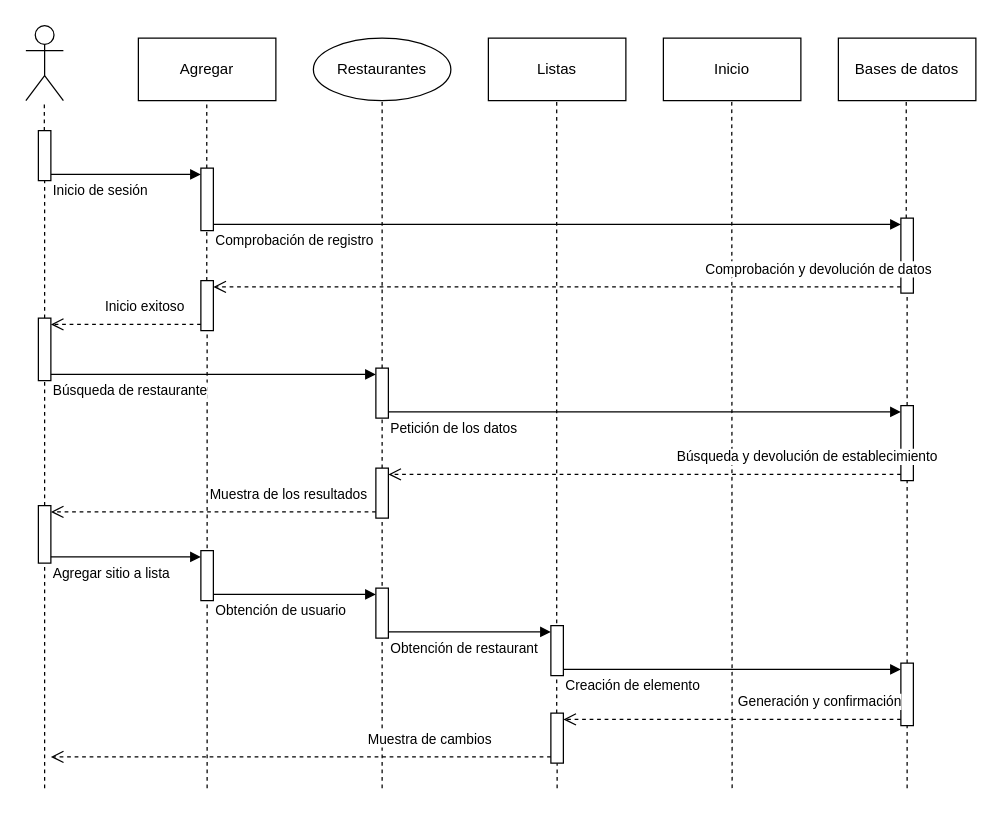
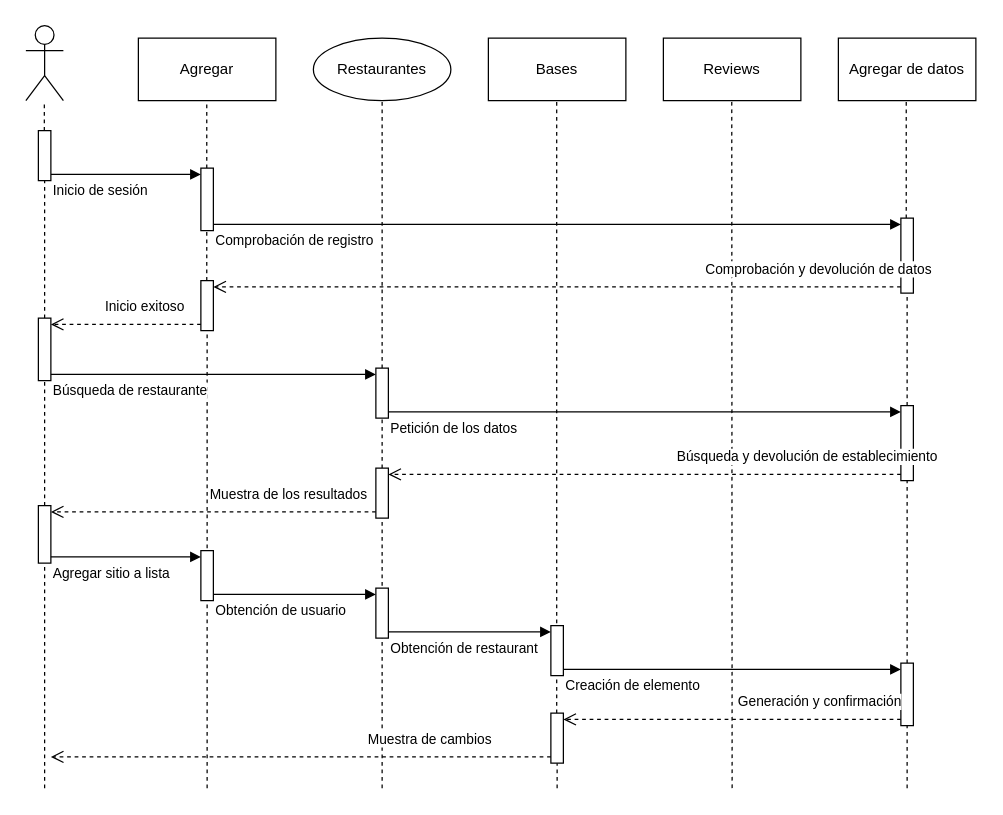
  <mxCell id="0" />
  <mxCell id="1" parent="0" />
  <mxCell id="2" value="Restaurantes" style="ellipse;html=1;whiteSpace=wrap;" vertex="1" parent="1"><mxGeometry x="250" y="30" width="110" height="50" as="geometry" /></mxCell>
- <mxCell id="3" value="Inicio" style="html=1;whiteSpace=wrap;" vertex="1" parent="1"><mxGeometry x="530" y="30" width="110" height="50" as="geometry" /></mxCell>
- <mxCell id="4" value="Listas" style="html=1;whiteSpace=wrap;" vertex="1" parent="1"><mxGeometry x="390" y="30" width="110" height="50" as="geometry" /></mxCell>
+ <mxCell id="3" value="Reviews" style="html=1;whiteSpace=wrap;" vertex="1" parent="1"><mxGeometry x="530" y="30" width="110" height="50" as="geometry" /></mxCell>
+ <mxCell id="4" value="Bases" style="html=1;whiteSpace=wrap;" vertex="1" parent="1"><mxGeometry x="390" y="30" width="110" height="50" as="geometry" /></mxCell>
  <mxCell id="5" value="" style="shape=umlActor;verticalLabelPosition=bottom;verticalAlign=top;html=1;" vertex="1" parent="1"><mxGeometry x="20" y="20" width="30" height="60" as="geometry" /></mxCell>
- <mxCell id="6" value="Bases de datos" style="html=1;whiteSpace=wrap;" vertex="1" parent="1"><mxGeometry x="670" y="30" width="110" height="50" as="geometry" /></mxCell>
+ <mxCell id="6" value="Agregar de datos" style="html=1;whiteSpace=wrap;" vertex="1" parent="1"><mxGeometry x="670" y="30" width="110" height="50" as="geometry" /></mxCell>
  <mxCell id="7" value="Inicio de sesión" style="endArrow=block;endFill=1;html=1;edgeStyle=orthogonalEdgeStyle;align=left;verticalAlign=top;rounded=0;exitX=1;exitY=1;exitDx=0;exitDy=-5;exitPerimeter=0;entryX=0;entryY=0;entryDx=0;entryDy=5;entryPerimeter=0;" edge="1" parent="1" source="14" target="38"><mxGeometry x="-1" relative="1" as="geometry"><mxPoint x="40" y="104" as="sourcePoint" /><mxPoint x="155" y="109" as="targetPoint" /></mxGeometry></mxCell>
  <mxCell id="8" value="" style="endArrow=none;dashed=1;html=1;rounded=0;entryX=0.5;entryY=1;entryDx=0;entryDy=0;" edge="1" parent="1" source="28" target="2"><mxGeometry width="50" height="50" relative="1" as="geometry"><mxPoint x="305" y="500" as="sourcePoint" /><mxPoint x="240" y="170" as="targetPoint" /></mxGeometry></mxCell>
  <mxCell id="9" value="" style="endArrow=none;dashed=1;html=1;rounded=0;entryX=0.5;entryY=1;entryDx=0;entryDy=0;" edge="1" parent="1" source="50"><mxGeometry width="50" height="50" relative="1" as="geometry"><mxPoint x="445" y="710" as="sourcePoint" /><mxPoint x="444.66" y="80" as="targetPoint" /></mxGeometry></mxCell>
  <mxCell id="10" value="" style="endArrow=none;dashed=1;html=1;rounded=0;entryX=0.5;entryY=1;entryDx=0;entryDy=0;" edge="1" parent="1"><mxGeometry width="50" height="50" relative="1" as="geometry"><mxPoint x="585" y="630" as="sourcePoint" /><mxPoint x="584.71" y="80" as="targetPoint" /></mxGeometry></mxCell>
  <mxCell id="11" value="" style="endArrow=none;dashed=1;html=1;rounded=0;entryX=0.5;entryY=1;entryDx=0;entryDy=0;" edge="1" parent="1" source="20"><mxGeometry width="50" height="50" relative="1" as="geometry"><mxPoint x="724.29" y="500" as="sourcePoint" /><mxPoint x="724.29" y="80" as="targetPoint" /></mxGeometry></mxCell>
  <mxCell id="12" value="" style="endArrow=none;dashed=1;html=1;rounded=0;entryX=0.5;entryY=1;entryDx=0;entryDy=0;" edge="1" parent="1" source="14"><mxGeometry width="50" height="50" relative="1" as="geometry"><mxPoint x="34.76" y="500" as="sourcePoint" /><mxPoint x="34.76" y="80" as="targetPoint" /></mxGeometry></mxCell>
  <mxCell id="13" value="" style="endArrow=none;dashed=1;html=1;rounded=0;entryX=0.5;entryY=1;entryDx=0;entryDy=0;" edge="1" parent="1" source="25" target="14"><mxGeometry width="50" height="50" relative="1" as="geometry"><mxPoint x="34.76" y="474" as="sourcePoint" /><mxPoint x="34.76" y="54" as="targetPoint" /></mxGeometry></mxCell>
  <mxCell id="14" value="" style="html=1;points=[[0,0,0,0,5],[0,1,0,0,-5],[1,0,0,0,5],[1,1,0,0,-5]];perimeter=orthogonalPerimeter;outlineConnect=0;targetShapes=umlLifeline;portConstraint=eastwest;newEdgeStyle={&quot;curved&quot;:0,&quot;rounded&quot;:0};" vertex="1" parent="1"><mxGeometry x="30" y="104" width="10" height="40" as="geometry" /></mxCell>
  <mxCell id="15" value="Agregar" style="html=1;whiteSpace=wrap;" vertex="1" parent="1"><mxGeometry x="110" y="30" width="110" height="50" as="geometry" /></mxCell>
  <mxCell id="16" value="" style="endArrow=none;dashed=1;html=1;rounded=0;entryX=0.5;entryY=1;entryDx=0;entryDy=0;" edge="1" parent="1" source="18"><mxGeometry width="50" height="50" relative="1" as="geometry"><mxPoint x="164.71" y="500" as="sourcePoint" /><mxPoint x="164.71" y="80" as="targetPoint" /></mxGeometry></mxCell>
  <mxCell id="17" value="" style="endArrow=none;dashed=1;html=1;rounded=0;entryX=0.5;entryY=1;entryDx=0;entryDy=0;" edge="1" parent="1" target="18"><mxGeometry width="50" height="50" relative="1" as="geometry"><mxPoint x="165" y="630" as="sourcePoint" /><mxPoint x="164.71" y="54" as="targetPoint" /></mxGeometry></mxCell>
  <mxCell id="18" value="" style="html=1;points=[[0,0,0,0,5],[0,1,0,0,-5],[1,0,0,0,5],[1,1,0,0,-5]];perimeter=orthogonalPerimeter;outlineConnect=0;targetShapes=umlLifeline;portConstraint=eastwest;newEdgeStyle={&quot;curved&quot;:0,&quot;rounded&quot;:0};" vertex="1" parent="1"><mxGeometry x="160" y="224" width="10" height="40" as="geometry" /></mxCell>
  <mxCell id="19" value="" style="endArrow=none;dashed=1;html=1;rounded=0;entryX=0.5;entryY=1;entryDx=0;entryDy=0;" edge="1" parent="1" source="31" target="20"><mxGeometry width="50" height="50" relative="1" as="geometry"><mxPoint x="724.29" y="474" as="sourcePoint" /><mxPoint x="724.29" y="54" as="targetPoint" /></mxGeometry></mxCell>
  <mxCell id="20" value="" style="html=1;points=[[0,0,0,0,5],[0,1,0,0,-5],[1,0,0,0,5],[1,1,0,0,-5]];perimeter=orthogonalPerimeter;outlineConnect=0;targetShapes=umlLifeline;portConstraint=eastwest;newEdgeStyle={&quot;curved&quot;:0,&quot;rounded&quot;:0};" vertex="1" parent="1"><mxGeometry x="720" y="174" width="10" height="60" as="geometry" /></mxCell>
  <mxCell id="21" value="Comprobación de registro" style="endArrow=block;endFill=1;html=1;edgeStyle=orthogonalEdgeStyle;align=left;verticalAlign=top;rounded=0;entryX=0;entryY=0;entryDx=0;entryDy=5;entryPerimeter=0;exitX=1;exitY=1;exitDx=0;exitDy=-5;exitPerimeter=0;" edge="1" parent="1" source="38" target="20"><mxGeometry x="-1" relative="1" as="geometry"><mxPoint x="185" y="109" as="sourcePoint" /><mxPoint x="290" y="104" as="targetPoint" /></mxGeometry></mxCell>
  <mxCell id="22" value="Comprobación y devolución de datos" style="html=1;verticalAlign=bottom;endArrow=open;dashed=1;endSize=8;curved=0;rounded=0;exitX=0;exitY=1;exitDx=0;exitDy=-5;exitPerimeter=0;" edge="1" parent="1" source="20" target="18"><mxGeometry x="-0.759" y="-5" relative="1" as="geometry"><mxPoint x="485" y="204" as="sourcePoint" /><mxPoint x="405" y="204" as="targetPoint" /><mxPoint as="offset" /></mxGeometry></mxCell>
  <mxCell id="23" value="Inicio exitoso" style="html=1;verticalAlign=bottom;endArrow=open;dashed=1;endSize=8;curved=0;rounded=0;entryX=1;entryY=0;entryDx=0;entryDy=5;entryPerimeter=0;exitX=0;exitY=1;exitDx=0;exitDy=-5;exitPerimeter=0;" edge="1" parent="1" source="18" target="25"><mxGeometry x="-0.25" y="-5" relative="1" as="geometry"><mxPoint x="155" y="223.17" as="sourcePoint" /><mxPoint x="75" y="223.17" as="targetPoint" /><mxPoint as="offset" /></mxGeometry></mxCell>
  <mxCell id="24" value="" style="endArrow=none;dashed=1;html=1;rounded=0;entryX=0.5;entryY=1;entryDx=0;entryDy=0;" edge="1" parent="1" source="35" target="25"><mxGeometry width="50" height="50" relative="1" as="geometry"><mxPoint x="34.76" y="474" as="sourcePoint" /><mxPoint x="35" y="194" as="targetPoint" /></mxGeometry></mxCell>
  <mxCell id="25" value="" style="html=1;points=[[0,0,0,0,5],[0,1,0,0,-5],[1,0,0,0,5],[1,1,0,0,-5]];perimeter=orthogonalPerimeter;outlineConnect=0;targetShapes=umlLifeline;portConstraint=eastwest;newEdgeStyle={&quot;curved&quot;:0,&quot;rounded&quot;:0};" vertex="1" parent="1"><mxGeometry x="30" y="254" width="10" height="50" as="geometry" /></mxCell>
  <mxCell id="26" value="Búsqueda de restaurante" style="endArrow=block;endFill=1;html=1;edgeStyle=orthogonalEdgeStyle;align=left;verticalAlign=top;rounded=0;exitX=1;exitY=1;exitDx=0;exitDy=-5;exitPerimeter=0;entryX=0;entryY=0;entryDx=0;entryDy=5;entryPerimeter=0;" edge="1" parent="1" source="25" target="28"><mxGeometry x="-1" relative="1" as="geometry"><mxPoint x="55" y="254" as="sourcePoint" /><mxPoint x="155" y="239" as="targetPoint" /></mxGeometry></mxCell>
  <mxCell id="27" value="" style="endArrow=none;dashed=1;html=1;rounded=0;entryX=0.5;entryY=1;entryDx=0;entryDy=0;" edge="1" parent="1" source="37" target="28"><mxGeometry width="50" height="50" relative="1" as="geometry"><mxPoint x="305" y="474" as="sourcePoint" /><mxPoint x="305" y="54" as="targetPoint" /></mxGeometry></mxCell>
  <mxCell id="28" value="" style="html=1;points=[[0,0,0,0,5],[0,1,0,0,-5],[1,0,0,0,5],[1,1,0,0,-5]];perimeter=orthogonalPerimeter;outlineConnect=0;targetShapes=umlLifeline;portConstraint=eastwest;newEdgeStyle={&quot;curved&quot;:0,&quot;rounded&quot;:0};" vertex="1" parent="1"><mxGeometry x="300" y="294" width="10" height="40" as="geometry" /></mxCell>
  <mxCell id="29" value="Petición de los datos" style="endArrow=block;endFill=1;html=1;edgeStyle=orthogonalEdgeStyle;align=left;verticalAlign=top;rounded=0;exitX=1;exitY=1;exitDx=0;exitDy=-5;exitPerimeter=0;entryX=0;entryY=0;entryDx=0;entryDy=5;entryPerimeter=0;" edge="1" parent="1" source="28" target="31"><mxGeometry x="-1" relative="1" as="geometry"><mxPoint x="515" y="274" as="sourcePoint" /><mxPoint x="795" y="274" as="targetPoint" /></mxGeometry></mxCell>
  <mxCell id="30" value="" style="endArrow=none;dashed=1;html=1;rounded=0;entryX=0.5;entryY=1;entryDx=0;entryDy=0;" edge="1" parent="1" source="47" target="31"><mxGeometry width="50" height="50" relative="1" as="geometry"><mxPoint x="725" y="710" as="sourcePoint" /><mxPoint x="725" y="194" as="targetPoint" /></mxGeometry></mxCell>
  <mxCell id="31" value="" style="html=1;points=[[0,0,0,0,5],[0,1,0,0,-5],[1,0,0,0,5],[1,1,0,0,-5]];perimeter=orthogonalPerimeter;outlineConnect=0;targetShapes=umlLifeline;portConstraint=eastwest;newEdgeStyle={&quot;curved&quot;:0,&quot;rounded&quot;:0};" vertex="1" parent="1"><mxGeometry x="720" y="324" width="10" height="60" as="geometry" /></mxCell>
  <mxCell id="32" value="Búsqueda y devolución de establecimiento" style="html=1;verticalAlign=bottom;endArrow=open;dashed=1;endSize=8;curved=0;rounded=0;exitX=0;exitY=1;exitDx=0;exitDy=-5;exitPerimeter=0;entryX=1;entryY=0;entryDx=0;entryDy=5;entryPerimeter=0;" edge="1" parent="1" source="31" target="37"><mxGeometry x="-0.635" y="-5" relative="1" as="geometry"><mxPoint x="970" y="199" as="sourcePoint" /><mxPoint x="180" y="199" as="targetPoint" /><mxPoint as="offset" /></mxGeometry></mxCell>
  <mxCell id="33" value="Muestra de los resultados" style="html=1;verticalAlign=bottom;endArrow=open;dashed=1;endSize=8;curved=0;rounded=0;entryX=1;entryY=0;entryDx=0;entryDy=5;entryPerimeter=0;exitX=0;exitY=1;exitDx=0;exitDy=-5;exitPerimeter=0;" edge="1" parent="1" source="37" target="35"><mxGeometry x="-0.464" y="-5" relative="1" as="geometry"><mxPoint x="980" y="209" as="sourcePoint" /><mxPoint x="95" y="314" as="targetPoint" /><mxPoint as="offset" /></mxGeometry></mxCell>
  <mxCell id="34" value="" style="endArrow=none;dashed=1;html=1;rounded=0;entryX=0.5;entryY=1;entryDx=0;entryDy=0;" edge="1" parent="1" target="35"><mxGeometry width="50" height="50" relative="1" as="geometry"><mxPoint x="35" y="630" as="sourcePoint" /><mxPoint x="35" y="324" as="targetPoint" /></mxGeometry></mxCell>
  <mxCell id="35" value="" style="html=1;points=[[0,0,0,0,5],[0,1,0,0,-5],[1,0,0,0,5],[1,1,0,0,-5]];perimeter=orthogonalPerimeter;outlineConnect=0;targetShapes=umlLifeline;portConstraint=eastwest;newEdgeStyle={&quot;curved&quot;:0,&quot;rounded&quot;:0};" vertex="1" parent="1"><mxGeometry x="30" y="404" width="10" height="46" as="geometry" /></mxCell>
  <mxCell id="36" value="" style="endArrow=none;dashed=1;html=1;rounded=0;entryX=0.5;entryY=1;entryDx=0;entryDy=0;" edge="1" parent="1" target="37"><mxGeometry width="50" height="50" relative="1" as="geometry"><mxPoint x="305" y="630" as="sourcePoint" /><mxPoint x="305" y="324" as="targetPoint" /></mxGeometry></mxCell>
  <mxCell id="37" value="" style="html=1;points=[[0,0,0,0,5],[0,1,0,0,-5],[1,0,0,0,5],[1,1,0,0,-5]];perimeter=orthogonalPerimeter;outlineConnect=0;targetShapes=umlLifeline;portConstraint=eastwest;newEdgeStyle={&quot;curved&quot;:0,&quot;rounded&quot;:0};" vertex="1" parent="1"><mxGeometry x="300" y="374" width="10" height="40" as="geometry" /></mxCell>
  <mxCell id="38" value="" style="html=1;points=[[0,0,0,0,5],[0,1,0,0,-5],[1,0,0,0,5],[1,1,0,0,-5]];perimeter=orthogonalPerimeter;outlineConnect=0;targetShapes=umlLifeline;portConstraint=eastwest;newEdgeStyle={&quot;curved&quot;:0,&quot;rounded&quot;:0};" vertex="1" parent="1"><mxGeometry x="160" y="134" width="10" height="50" as="geometry" /></mxCell>
  <mxCell id="39" value="Agregar sitio a lista" style="endArrow=block;endFill=1;html=1;edgeStyle=orthogonalEdgeStyle;align=left;verticalAlign=top;rounded=0;exitX=1;exitY=1;exitDx=0;exitDy=-5;exitPerimeter=0;entryX=0;entryY=0;entryDx=0;entryDy=5;entryPerimeter=0;" edge="1" parent="1" source="35" target="40"><mxGeometry x="-1" relative="1" as="geometry"><mxPoint x="50" y="460" as="sourcePoint" /><mxPoint x="155" y="445" as="targetPoint" /></mxGeometry></mxCell>
  <mxCell id="40" value="" style="html=1;points=[[0,0,0,0,5],[0,1,0,0,-5],[1,0,0,0,5],[1,1,0,0,-5]];perimeter=orthogonalPerimeter;outlineConnect=0;targetShapes=umlLifeline;portConstraint=eastwest;newEdgeStyle={&quot;curved&quot;:0,&quot;rounded&quot;:0};" vertex="1" parent="1"><mxGeometry x="160" y="440" width="10" height="40" as="geometry" /></mxCell>
  <mxCell id="41" value="" style="html=1;points=[[0,0,0,0,5],[0,1,0,0,-5],[1,0,0,0,5],[1,1,0,0,-5]];perimeter=orthogonalPerimeter;outlineConnect=0;targetShapes=umlLifeline;portConstraint=eastwest;newEdgeStyle={&quot;curved&quot;:0,&quot;rounded&quot;:0};" vertex="1" parent="1"><mxGeometry x="300" y="470" width="10" height="40" as="geometry" /></mxCell>
  <mxCell id="42" value="Obtención de usuario" style="endArrow=block;endFill=1;html=1;edgeStyle=orthogonalEdgeStyle;align=left;verticalAlign=top;rounded=0;exitX=1;exitY=1;exitDx=0;exitDy=-5;exitPerimeter=0;entryX=0;entryY=0;entryDx=0;entryDy=5;entryPerimeter=0;" edge="1" parent="1" source="40" target="41"><mxGeometry x="-1" relative="1" as="geometry"><mxPoint x="50" y="455" as="sourcePoint" /><mxPoint x="315" y="475" as="targetPoint" /></mxGeometry></mxCell>
  <mxCell id="43" value="Obtención de restaurant&amp;nbsp;" style="endArrow=block;endFill=1;html=1;edgeStyle=orthogonalEdgeStyle;align=left;verticalAlign=top;rounded=0;exitX=1;exitY=1;exitDx=0;exitDy=-5;exitPerimeter=0;entryX=0;entryY=0;entryDx=0;entryDy=5;entryPerimeter=0;" edge="1" parent="1" source="41" target="44"><mxGeometry x="-1" relative="1" as="geometry"><mxPoint x="345" y="560" as="sourcePoint" /><mxPoint x="475" y="505" as="targetPoint" /></mxGeometry></mxCell>
  <mxCell id="44" value="" style="html=1;points=[[0,0,0,0,5],[0,1,0,0,-5],[1,0,0,0,5],[1,1,0,0,-5]];perimeter=orthogonalPerimeter;outlineConnect=0;targetShapes=umlLifeline;portConstraint=eastwest;newEdgeStyle={&quot;curved&quot;:0,&quot;rounded&quot;:0};" vertex="1" parent="1"><mxGeometry x="440" y="500" width="10" height="40" as="geometry" /></mxCell>
  <mxCell id="45" value="Creación de elemento" style="endArrow=block;endFill=1;html=1;edgeStyle=orthogonalEdgeStyle;align=left;verticalAlign=top;rounded=0;exitX=1;exitY=1;exitDx=0;exitDy=-5;exitPerimeter=0;entryX=0;entryY=0;entryDx=0;entryDy=5;entryPerimeter=0;" edge="1" parent="1" source="44" target="47"><mxGeometry x="-1" relative="1" as="geometry"><mxPoint x="515" y="540" as="sourcePoint" /><mxPoint x="795" y="535" as="targetPoint" /></mxGeometry></mxCell>
  <mxCell id="46" value="" style="endArrow=none;dashed=1;html=1;rounded=0;entryX=0.5;entryY=1;entryDx=0;entryDy=0;" edge="1" parent="1" target="47"><mxGeometry width="50" height="50" relative="1" as="geometry"><mxPoint x="725" y="630" as="sourcePoint" /><mxPoint x="725" y="384" as="targetPoint" /></mxGeometry></mxCell>
  <mxCell id="47" value="" style="html=1;points=[[0,0,0,0,5],[0,1,0,0,-5],[1,0,0,0,5],[1,1,0,0,-5]];perimeter=orthogonalPerimeter;outlineConnect=0;targetShapes=umlLifeline;portConstraint=eastwest;newEdgeStyle={&quot;curved&quot;:0,&quot;rounded&quot;:0};" vertex="1" parent="1"><mxGeometry x="720" y="530" width="10" height="50" as="geometry" /></mxCell>
  <mxCell id="48" value="Generación y confirmación" style="html=1;verticalAlign=bottom;endArrow=open;dashed=1;endSize=8;curved=0;rounded=0;exitX=0;exitY=1;exitDx=0;exitDy=-5;exitPerimeter=0;entryX=1;entryY=0;entryDx=0;entryDy=5;entryPerimeter=0;" edge="1" parent="1" source="47" target="50"><mxGeometry x="-0.516" y="-5" relative="1" as="geometry"><mxPoint x="775" y="590" as="sourcePoint" /><mxPoint x="530" y="570" as="targetPoint" /><mxPoint as="offset" /></mxGeometry></mxCell>
  <mxCell id="49" value="" style="endArrow=none;dashed=1;html=1;rounded=0;entryX=0.5;entryY=1;entryDx=0;entryDy=0;" edge="1" parent="1" target="50"><mxGeometry width="50" height="50" relative="1" as="geometry"><mxPoint x="445" y="630" as="sourcePoint" /><mxPoint x="444.66" y="80" as="targetPoint" /></mxGeometry></mxCell>
  <mxCell id="50" value="" style="html=1;points=[[0,0,0,0,5],[0,1,0,0,-5],[1,0,0,0,5],[1,1,0,0,-5]];perimeter=orthogonalPerimeter;outlineConnect=0;targetShapes=umlLifeline;portConstraint=eastwest;newEdgeStyle={&quot;curved&quot;:0,&quot;rounded&quot;:0};" vertex="1" parent="1"><mxGeometry x="440" y="570" width="10" height="40" as="geometry" /></mxCell>
  <mxCell id="51" value="Muestra de cambios" style="html=1;verticalAlign=bottom;endArrow=open;dashed=1;endSize=8;curved=0;rounded=0;exitX=0;exitY=1;exitDx=0;exitDy=-5;exitPerimeter=0;" edge="1" parent="1" source="50"><mxGeometry x="-0.516" y="-5" relative="1" as="geometry"><mxPoint x="450" y="610" as="sourcePoint" /><mxPoint x="40" y="605" as="targetPoint" /><mxPoint as="offset" /></mxGeometry></mxCell>
